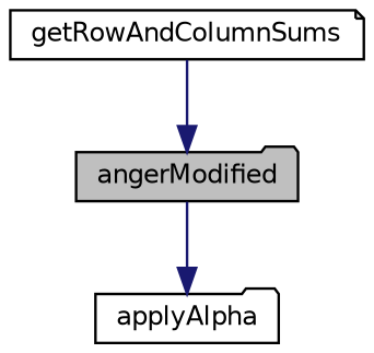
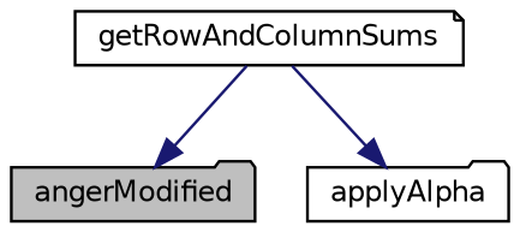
  digraph {
    rankdir=TB
    node [color=black fillcolor=white fontname=Helvetica fontsize=10 shape=folder style=filled]
    edge [color=midnightblue fontname=Helvetica fontsize=10 labelfontname=Helvetica labelfontsize=10 style=solid]
    n1 [fillcolor=grey75 fontcolor=black height=0.2 label=angerModified width=0.4]
    n2 [height=0.2 label=applyAlpha width=0.4]
    n3 [height=0.2 label=getRowAndColumnSums shape=note width=0.4]
-   n1 -> n2
+   n3 -> n2
    n3 -> n1
  }
